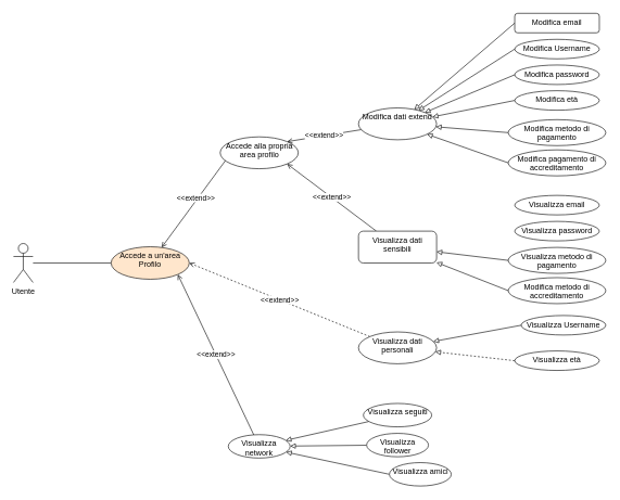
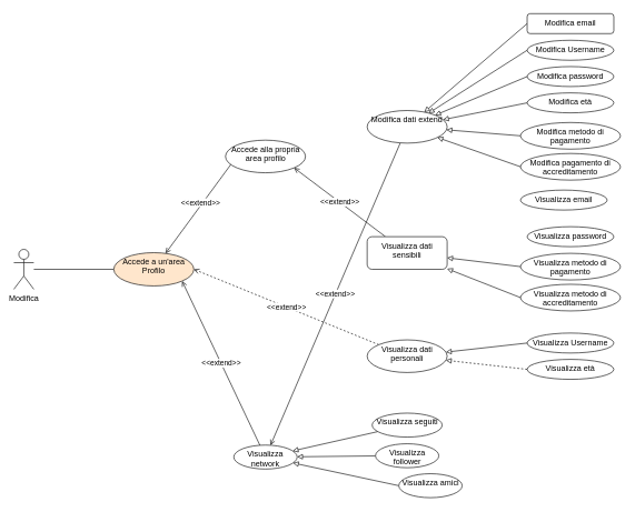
  <mxCell id="0" />
  <mxCell id="1" parent="0" />
  <mxCell id="2" value="" style="rounded=0;orthogonalLoop=1;jettySize=auto;html=1;endArrow=none;endFill=0;" edge="1" parent="1" source="3" target="6"><mxGeometry relative="1" as="geometry" /></mxCell>
- <mxCell id="3" value="Utente" style="shape=umlActor;verticalLabelPosition=bottom;verticalAlign=top;html=1;" vertex="1" parent="1"><mxGeometry x="20" y="374" width="30" height="60" as="geometry" /></mxCell>
+ <mxCell id="3" value="Modifica" style="shape=umlActor;verticalLabelPosition=bottom;verticalAlign=top;html=1;" vertex="1" parent="1"><mxGeometry x="20" y="374" width="30" height="60" as="geometry" /></mxCell>
  <mxCell id="4" style="edgeStyle=none;rounded=0;orthogonalLoop=1;jettySize=auto;html=1;endArrow=open;endFill=0;exitX=0.072;exitY=0.73;exitDx=0;exitDy=0;exitPerimeter=0;" edge="1" parent="1" source="19" target="6"><mxGeometry relative="1" as="geometry" /></mxCell>
  <mxCell id="5" value="&amp;lt;&amp;lt;extend&amp;gt;&amp;gt;" style="edgeLabel;html=1;align=center;verticalAlign=middle;resizable=0;points=[];" vertex="1" connectable="0" parent="4"><mxGeometry x="-0.117" y="-3" relative="1" as="geometry"><mxPoint as="offset" /></mxGeometry></mxCell>
  <mxCell id="6" value="Accede a un'area Profilo" style="ellipse;whiteSpace=wrap;html=1;verticalAlign=top;fillColor=#ffe6cc;" vertex="1" parent="1"><mxGeometry x="170" y="379" width="120" height="50" as="geometry" /></mxCell>
  <mxCell id="7" value="&amp;lt;&amp;lt;extend&amp;gt;&amp;gt;" style="edgeStyle=none;rounded=0;orthogonalLoop=1;jettySize=auto;html=1;entryX=1;entryY=0.5;entryDx=0;entryDy=0;endArrow=open;endFill=0;dashed=1;" edge="1" parent="1" source="10" target="6"><mxGeometry relative="1" as="geometry" /></mxCell>
  <mxCell id="8" value="" style="edgeStyle=none;rounded=0;orthogonalLoop=1;jettySize=auto;html=1;endArrow=block;endFill=0;exitX=0;exitY=0.5;exitDx=0;exitDy=0;" edge="1" parent="1" source="42" target="10"><mxGeometry relative="1" as="geometry" /></mxCell>
  <mxCell id="9" value="" style="edgeStyle=none;rounded=0;orthogonalLoop=1;jettySize=auto;html=1;endArrow=block;endFill=0;exitX=0;exitY=0.5;exitDx=0;exitDy=0;dashed=1;" edge="1" parent="1" source="43" target="10"><mxGeometry relative="1" as="geometry" /></mxCell>
  <mxCell id="10" value="Visualizza dati personali" style="ellipse;whiteSpace=wrap;html=1;verticalAlign=top;" vertex="1" parent="1"><mxGeometry x="550" y="510" width="120" height="49" as="geometry" /></mxCell>
  <mxCell id="11" value="" style="edgeStyle=none;rounded=0;orthogonalLoop=1;jettySize=auto;html=1;endArrow=block;endFill=0;" edge="1" parent="1" source="16" target="15"><mxGeometry relative="1" as="geometry" /></mxCell>
  <mxCell id="12" value="" style="edgeStyle=none;rounded=0;orthogonalLoop=1;jettySize=auto;html=1;endArrow=block;endFill=0;" edge="1" parent="1" source="17" target="15"><mxGeometry relative="1" as="geometry" /></mxCell>
  <mxCell id="13" style="edgeStyle=none;rounded=0;orthogonalLoop=1;jettySize=auto;html=1;endArrow=block;endFill=0;exitX=0;exitY=0.5;exitDx=0;exitDy=0;" edge="1" parent="1" source="18" target="15"><mxGeometry relative="1" as="geometry" /></mxCell>
  <mxCell id="14" value="&amp;lt;&amp;lt;extend&amp;gt;&amp;gt;" style="edgeStyle=none;rounded=0;orthogonalLoop=1;jettySize=auto;html=1;entryX=1;entryY=1;entryDx=0;entryDy=0;endArrow=open;endFill=0;" edge="1" parent="1" source="15" target="6"><mxGeometry relative="1" as="geometry" /></mxCell>
  <mxCell id="15" value="Visualizza network" style="ellipse;whiteSpace=wrap;html=1;verticalAlign=top;" vertex="1" parent="1"><mxGeometry x="350" y="668" width="95" height="36" as="geometry" /></mxCell>
  <mxCell id="16" value="Visualizza seguiti" style="ellipse;whiteSpace=wrap;html=1;verticalAlign=top;" vertex="1" parent="1"><mxGeometry x="557.5" y="620" width="105" height="36" as="geometry" /></mxCell>
  <mxCell id="17" value="Visualizza follower" style="ellipse;whiteSpace=wrap;html=1;verticalAlign=top;" vertex="1" parent="1"><mxGeometry x="562.5" y="666" width="95" height="36" as="geometry" /></mxCell>
  <mxCell id="18" value="Visualizza amici" style="ellipse;whiteSpace=wrap;html=1;verticalAlign=top;" vertex="1" parent="1"><mxGeometry x="597.5" y="711" width="95" height="36" as="geometry" /></mxCell>
  <mxCell id="19" value="Accede alla propria area profilo" style="ellipse;whiteSpace=wrap;html=1;verticalAlign=top;" vertex="1" parent="1"><mxGeometry x="337.5" y="210" width="120" height="49" as="geometry" /></mxCell>
  <mxCell id="20" value="&amp;lt;&amp;lt;extend&amp;gt;&amp;gt;" style="edgeStyle=none;rounded=0;orthogonalLoop=1;jettySize=auto;html=1;entryX=1;entryY=1;entryDx=0;entryDy=0;endArrow=open;endFill=0;" edge="1" parent="1" source="23" target="19"><mxGeometry relative="1" as="geometry" /></mxCell>
  <mxCell id="21" value="" style="edgeStyle=none;rounded=0;orthogonalLoop=1;jettySize=auto;html=1;endArrow=block;endFill=0;exitX=0;exitY=0.5;exitDx=0;exitDy=0;" edge="1" parent="1" source="41" target="23"><mxGeometry relative="1" as="geometry" /></mxCell>
  <mxCell id="22" value="" style="edgeStyle=none;rounded=0;orthogonalLoop=1;jettySize=auto;html=1;endArrow=block;endFill=0;exitX=0;exitY=0.5;exitDx=0;exitDy=0;" edge="1" parent="1" source="40" target="23"><mxGeometry relative="1" as="geometry" /></mxCell>
  <mxCell id="23" value="Visualizza dati sensibili" style="whiteSpace=wrap;html=1;verticalAlign=top;rounded=1;" vertex="1" parent="1"><mxGeometry x="550" y="355" width="120" height="49" as="geometry" /></mxCell>
- <mxCell id="24" value="&amp;lt;&amp;lt;extend&amp;gt;&amp;gt;" style="edgeStyle=none;rounded=0;orthogonalLoop=1;jettySize=auto;html=1;entryX=1;entryY=0;entryDx=0;entryDy=0;endArrow=open;endFill=0;" edge="1" parent="1" source="31" target="19"><mxGeometry relative="1" as="geometry" /></mxCell>
+ <mxCell id="24" value="&amp;lt;&amp;lt;extend&amp;gt;&amp;gt;" style="edgeStyle=none;rounded=0;orthogonalLoop=1;jettySize=auto;html=1;endArrow=open;endFill=0;" edge="1" parent="1" source="31" target="15"><mxGeometry relative="1" as="geometry" /></mxCell>
  <mxCell id="25" value="" style="edgeStyle=none;rounded=0;orthogonalLoop=1;jettySize=auto;html=1;endArrow=block;endFill=0;exitX=0;exitY=0.5;exitDx=0;exitDy=0;" edge="1" parent="1" source="32" target="31"><mxGeometry relative="1" as="geometry" /></mxCell>
  <mxCell id="26" value="" style="edgeStyle=none;rounded=0;orthogonalLoop=1;jettySize=auto;html=1;endArrow=block;endFill=0;exitX=0;exitY=0.5;exitDx=0;exitDy=0;" edge="1" parent="1" source="33" target="31"><mxGeometry relative="1" as="geometry" /></mxCell>
  <mxCell id="27" value="" style="edgeStyle=none;rounded=0;orthogonalLoop=1;jettySize=auto;html=1;endArrow=block;endFill=0;exitX=0;exitY=0.5;exitDx=0;exitDy=0;" edge="1" parent="1" source="34" target="31"><mxGeometry relative="1" as="geometry" /></mxCell>
  <mxCell id="28" value="" style="edgeStyle=none;rounded=0;orthogonalLoop=1;jettySize=auto;html=1;endArrow=block;endFill=0;exitX=0;exitY=0.5;exitDx=0;exitDy=0;" edge="1" parent="1" source="35" target="31"><mxGeometry relative="1" as="geometry" /></mxCell>
  <mxCell id="29" value="" style="edgeStyle=none;rounded=0;orthogonalLoop=1;jettySize=auto;html=1;endArrow=block;endFill=0;exitX=0;exitY=0.5;exitDx=0;exitDy=0;" edge="1" parent="1" source="37" target="31"><mxGeometry relative="1" as="geometry" /></mxCell>
  <mxCell id="30" value="" style="edgeStyle=none;rounded=0;orthogonalLoop=1;jettySize=auto;html=1;endArrow=block;endFill=0;exitX=0;exitY=0.5;exitDx=0;exitDy=0;" edge="1" parent="1" source="36" target="31"><mxGeometry relative="1" as="geometry" /></mxCell>
  <mxCell id="31" value="Modifica dati extend" style="ellipse;whiteSpace=wrap;html=1;verticalAlign=top;" vertex="1" parent="1"><mxGeometry x="550" y="165.5" width="120" height="49" as="geometry" /></mxCell>
  <mxCell id="32" value="Modifica email" style="whiteSpace=wrap;html=1;verticalAlign=top;rounded=1;" vertex="1" parent="1"><mxGeometry x="790" y="20" width="130" height="30" as="geometry" /></mxCell>
  <mxCell id="33" value="Modifica Username" style="ellipse;whiteSpace=wrap;html=1;verticalAlign=top;" vertex="1" parent="1"><mxGeometry x="790" y="60" width="130" height="30" as="geometry" /></mxCell>
  <mxCell id="34" value="Modifica password" style="ellipse;whiteSpace=wrap;html=1;verticalAlign=top;" vertex="1" parent="1"><mxGeometry x="790" y="99.5" width="130" height="30" as="geometry" /></mxCell>
  <mxCell id="35" value="Modifica età" style="ellipse;whiteSpace=wrap;html=1;verticalAlign=top;" vertex="1" parent="1"><mxGeometry x="790" y="139" width="130" height="30" as="geometry" /></mxCell>
  <mxCell id="36" value="Modifica pagamento di accreditamento" style="ellipse;whiteSpace=wrap;html=1;verticalAlign=top;" vertex="1" parent="1"><mxGeometry x="780" y="230" width="150" height="40" as="geometry" /></mxCell>
  <mxCell id="37" value="Modifica metodo di pagamento" style="ellipse;whiteSpace=wrap;html=1;verticalAlign=top;" vertex="1" parent="1"><mxGeometry x="780" y="183.5" width="150" height="40" as="geometry" /></mxCell>
- <mxCell id="38" value="Visualizza email" style="ellipse;whiteSpace=wrap;html=1;verticalAlign=top;" vertex="1" parent="1"><mxGeometry x="790" y="300" width="130" height="30" as="geometry" /></mxCell>
+ <mxCell id="38" value="Visualizza email" style="ellipse;whiteSpace=wrap;html=1;verticalAlign=top;" vertex="1" parent="1"><mxGeometry x="780" y="285" width="130" height="30" as="geometry" /></mxCell>
  <mxCell id="39" value="Visualizza password" style="ellipse;whiteSpace=wrap;html=1;verticalAlign=top;" vertex="1" parent="1"><mxGeometry x="790" y="340" width="130" height="30" as="geometry" /></mxCell>
- <mxCell id="40" value="Modifica metodo di accreditamento" style="ellipse;whiteSpace=wrap;html=1;verticalAlign=top;" vertex="1" parent="1"><mxGeometry x="780" y="426.5" width="150" height="40" as="geometry" /></mxCell>
+ <mxCell id="40" value="Visualizza metodo di accreditamento" style="ellipse;whiteSpace=wrap;html=1;verticalAlign=top;" vertex="1" parent="1"><mxGeometry x="780" y="426.5" width="150" height="40" as="geometry" /></mxCell>
  <mxCell id="41" value="Visualizza metodo di pagamento" style="ellipse;whiteSpace=wrap;html=1;verticalAlign=top;" vertex="1" parent="1"><mxGeometry x="780" y="380" width="150" height="40" as="geometry" /></mxCell>
- <mxCell id="42" value="Visualizza Username" style="ellipse;whiteSpace=wrap;html=1;verticalAlign=top;" vertex="1" parent="1"><mxGeometry x="800" y="484.75" width="130" height="30" as="geometry" /></mxCell>
+ <mxCell id="42" value="Visualizza Username" style="ellipse;whiteSpace=wrap;html=1;verticalAlign=top;" vertex="1" parent="1"><mxGeometry x="790" y="499.75" width="130" height="30" as="geometry" /></mxCell>
  <mxCell id="43" value="Visualizza età" style="ellipse;whiteSpace=wrap;html=1;verticalAlign=top;" vertex="1" parent="1"><mxGeometry x="790" y="539.25" width="130" height="30" as="geometry" /></mxCell>
